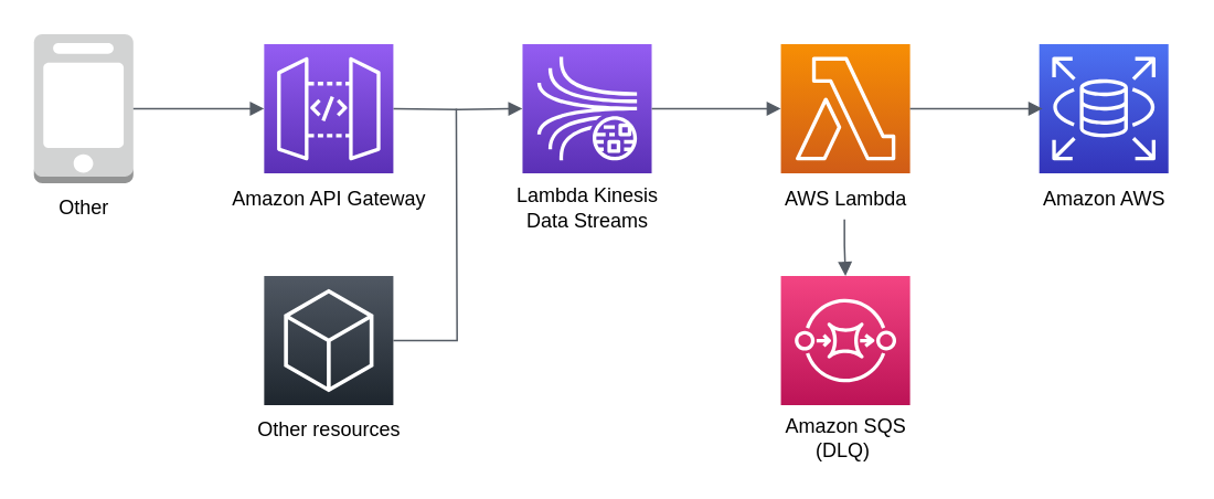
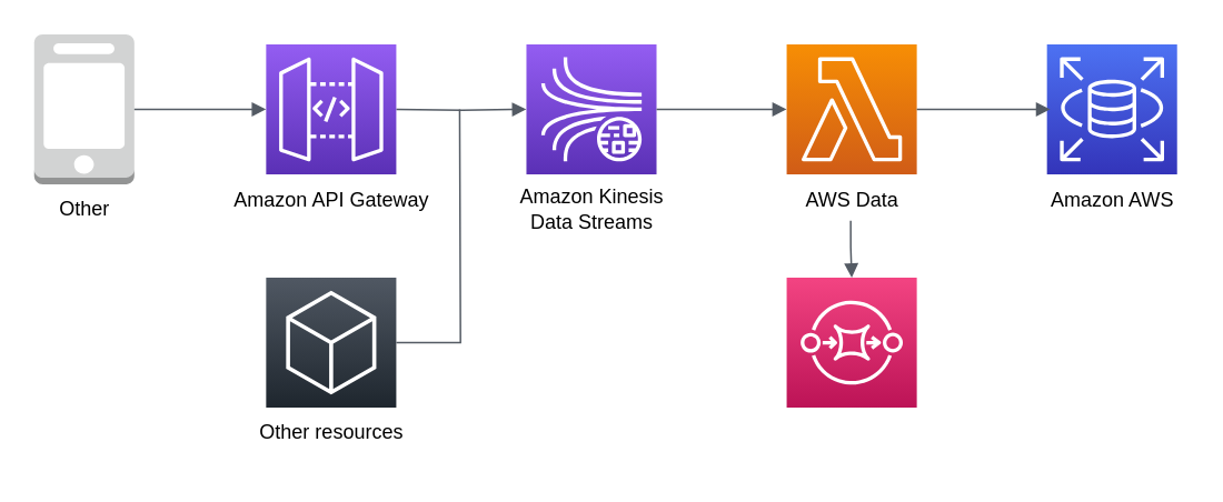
  <mxCell id="0" />
  <mxCell id="1" parent="0" />
  <mxCell id="2" value="" style="edgeStyle=orthogonalEdgeStyle;html=1;endArrow=block;elbow=vertical;startArrow=none;endFill=1;strokeColor=#545B64;rounded=0;exitX=1;exitY=0.5;exitDx=0;exitDy=0;exitPerimeter=0;entryX=0;entryY=0.5;entryDx=0;entryDy=0;entryPerimeter=0;" parent="1" target="4" edge="1"><mxGeometry width="100" relative="1" as="geometry"><mxPoint x="237" y="65" as="sourcePoint" /><mxPoint x="299" y="106" as="targetPoint" /><Array as="points" /></mxGeometry></mxCell>
  <mxCell id="3" value="" style="outlineConnect=0;dashed=0;verticalLabelPosition=bottom;verticalAlign=top;align=center;html=1;shape=mxgraph.aws3.mobile_client;fillColor=#D2D3D3;gradientColor=none;" parent="1" vertex="1"><mxGeometry x="20" y="20" width="60" height="90" as="geometry" /></mxCell>
  <mxCell id="4" value="" style="points=[[0,0,0],[0.25,0,0],[0.5,0,0],[0.75,0,0],[1,0,0],[0,1,0],[0.25,1,0],[0.5,1,0],[0.75,1,0],[1,1,0],[0,0.25,0],[0,0.5,0],[0,0.75,0],[1,0.25,0],[1,0.5,0],[1,0.75,0]];outlineConnect=0;fontColor=#232F3E;gradientColor=#945DF2;gradientDirection=north;fillColor=#5A30B5;strokeColor=#ffffff;dashed=0;verticalLabelPosition=bottom;verticalAlign=top;align=center;html=1;fontSize=12;fontStyle=0;aspect=fixed;shape=mxgraph.aws4.resourceIcon;resIcon=mxgraph.aws4.kinesis_data_streams;" parent="1" vertex="1"><mxGeometry x="315" y="26" width="78" height="78" as="geometry" /></mxCell>
  <mxCell id="5" value="" style="points=[[0,0,0],[0.25,0,0],[0.5,0,0],[0.75,0,0],[1,0,0],[0,1,0],[0.25,1,0],[0.5,1,0],[0.75,1,0],[1,1,0],[0,0.25,0],[0,0.5,0],[0,0.75,0],[1,0.25,0],[1,0.5,0],[1,0.75,0]];outlineConnect=0;fontColor=#232F3E;gradientColor=#F78E04;gradientDirection=north;fillColor=#D05C17;strokeColor=#ffffff;dashed=0;verticalLabelPosition=bottom;verticalAlign=top;align=center;html=1;fontSize=12;fontStyle=0;aspect=fixed;shape=mxgraph.aws4.resourceIcon;resIcon=mxgraph.aws4.lambda;" parent="1" vertex="1"><mxGeometry x="471" y="26" width="78" height="78" as="geometry" /></mxCell>
  <mxCell id="6" value="" style="points=[[0,0,0],[0.25,0,0],[0.5,0,0],[0.75,0,0],[1,0,0],[0,1,0],[0.25,1,0],[0.5,1,0],[0.75,1,0],[1,1,0],[0,0.25,0],[0,0.5,0],[0,0.75,0],[1,0.25,0],[1,0.5,0],[1,0.75,0]];outlineConnect=0;fontColor=#232F3E;gradientColor=#F34482;gradientDirection=north;fillColor=#BC1356;strokeColor=#ffffff;dashed=0;verticalLabelPosition=bottom;verticalAlign=top;align=center;html=1;fontSize=12;fontStyle=0;aspect=fixed;shape=mxgraph.aws4.resourceIcon;resIcon=mxgraph.aws4.sqs;" parent="1" vertex="1"><mxGeometry x="471" y="166" width="78" height="78" as="geometry" /></mxCell>
  <mxCell id="7" value="" style="points=[[0,0,0],[0.25,0,0],[0.5,0,0],[0.75,0,0],[1,0,0],[0,1,0],[0.25,1,0],[0.5,1,0],[0.75,1,0],[1,1,0],[0,0.25,0],[0,0.5,0],[0,0.75,0],[1,0.25,0],[1,0.5,0],[1,0.75,0]];outlineConnect=0;fontColor=#232F3E;gradientColor=#4D72F3;gradientDirection=north;fillColor=#3334B9;strokeColor=#ffffff;dashed=0;verticalLabelPosition=bottom;verticalAlign=top;align=center;html=1;fontSize=12;fontStyle=0;aspect=fixed;shape=mxgraph.aws4.resourceIcon;resIcon=mxgraph.aws4.rds;" parent="1" vertex="1"><mxGeometry x="627" y="26" width="78" height="78" as="geometry" /></mxCell>
  <mxCell id="8" value="" style="edgeStyle=orthogonalEdgeStyle;html=1;endArrow=block;elbow=vertical;startArrow=none;endFill=1;strokeColor=#545B64;rounded=0;exitX=1;exitY=0.5;exitDx=0;exitDy=0;exitPerimeter=0;entryX=0;entryY=0.5;entryDx=0;entryDy=0;entryPerimeter=0;" parent="1" source="4" target="5" edge="1"><mxGeometry width="100" relative="1" as="geometry"><mxPoint x="247" y="75" as="sourcePoint" /><mxPoint x="439" y="146" as="targetPoint" /><Array as="points" /></mxGeometry></mxCell>
  <mxCell id="9" value="" style="edgeStyle=orthogonalEdgeStyle;html=1;endArrow=block;elbow=vertical;startArrow=none;endFill=1;strokeColor=#545B64;rounded=0;exitX=1;exitY=0.5;exitDx=0;exitDy=0;exitPerimeter=0;" parent="1" source="5" edge="1"><mxGeometry width="100" relative="1" as="geometry"><mxPoint x="599" y="166" as="sourcePoint" /><mxPoint x="629" y="65" as="targetPoint" /><Array as="points" /></mxGeometry></mxCell>
  <mxCell id="10" value="" style="edgeStyle=orthogonalEdgeStyle;html=1;endArrow=block;elbow=vertical;startArrow=none;endFill=1;strokeColor=#545B64;rounded=0;entryX=0.5;entryY=0;entryDx=0;entryDy=0;entryPerimeter=0;exitX=0.493;exitY=1.09;exitDx=0;exitDy=0;exitPerimeter=0;" parent="1" source="15" target="6" edge="1"><mxGeometry width="100" relative="1" as="geometry"><mxPoint x="389" y="166" as="sourcePoint" /><mxPoint x="687" y="176" as="targetPoint" /><Array as="points" /></mxGeometry></mxCell>
  <mxCell id="11" value="" style="edgeStyle=orthogonalEdgeStyle;html=1;endArrow=block;elbow=vertical;startArrow=none;endFill=1;strokeColor=#545B64;rounded=0;exitX=1;exitY=0.5;exitDx=0;exitDy=0;exitPerimeter=0;entryX=0;entryY=0.5;entryDx=0;entryDy=0;entryPerimeter=0;" parent="1" source="3" edge="1"><mxGeometry width="100" relative="1" as="geometry"><mxPoint x="98" y="136" as="sourcePoint" /><mxPoint x="159" y="65" as="targetPoint" /><Array as="points" /></mxGeometry></mxCell>
  <mxCell id="12" value="Other" style="text;html=1;align=center;verticalAlign=middle;resizable=0;points=[];autosize=1;" parent="1" vertex="1"><mxGeometry x="25" y="115" width="50" height="20" as="geometry" /></mxCell>
- <mxCell id="13" value="Lambda Kinesis&lt;br&gt;Data Streams" style="text;html=1;align=center;verticalAlign=middle;resizable=0;points=[];autosize=1;" parent="1" vertex="1"><mxGeometry x="304" y="110" width="100" height="30" as="geometry" /></mxCell>
+ <mxCell id="13" value="Amazon Kinesis&lt;br&gt;Data Streams" style="text;html=1;align=center;verticalAlign=middle;resizable=0;points=[];autosize=1;" parent="1" vertex="1"><mxGeometry x="304" y="110" width="100" height="30" as="geometry" /></mxCell>
  <mxCell id="14" value="Amazon AWS" style="text;html=1;align=center;verticalAlign=middle;resizable=0;points=[];autosize=1;" parent="1" vertex="1"><mxGeometry x="621" y="110" width="90" height="20" as="geometry" /></mxCell>
- <mxCell id="15" value="AWS Lambda" style="text;html=1;align=center;verticalAlign=middle;resizable=0;points=[];autosize=1;" parent="1" vertex="1"><mxGeometry x="465" y="110" width="90" height="20" as="geometry" /></mxCell>
- <mxCell id="16" value="Amazon SQS&lt;br&gt;(DLQ)&amp;nbsp;" style="text;html=1;align=center;verticalAlign=middle;resizable=0;points=[];autosize=1;" parent="1" vertex="1"><mxGeometry x="465" y="249" width="90" height="30" as="geometry" /></mxCell>
+ <mxCell id="15" value="AWS Data" style="text;html=1;align=center;verticalAlign=middle;resizable=0;points=[];autosize=1;" parent="1" vertex="1"><mxGeometry x="465" y="110" width="90" height="20" as="geometry" /></mxCell>
  <mxCell id="17" value="" style="points=[[0,0,0],[0.25,0,0],[0.5,0,0],[0.75,0,0],[1,0,0],[0,1,0],[0.25,1,0],[0.5,1,0],[0.75,1,0],[1,1,0],[0,0.25,0],[0,0.5,0],[0,0.75,0],[1,0.25,0],[1,0.5,0],[1,0.75,0]];gradientDirection=north;outlineConnect=0;fontColor=#232F3E;gradientColor=#505863;fillColor=#1E262E;strokeColor=#ffffff;dashed=0;verticalLabelPosition=bottom;verticalAlign=top;align=center;html=1;fontSize=12;fontStyle=0;aspect=fixed;shape=mxgraph.aws4.resourceIcon;resIcon=mxgraph.aws4.general;" parent="1" vertex="1"><mxGeometry x="159" y="166" width="78" height="78" as="geometry" /></mxCell>
  <mxCell id="18" value="" style="edgeStyle=orthogonalEdgeStyle;html=1;endArrow=none;elbow=vertical;startArrow=none;endFill=0;strokeColor=#545B64;rounded=0;exitX=1;exitY=0.5;exitDx=0;exitDy=0;exitPerimeter=0;" parent="1" source="17" edge="1"><mxGeometry width="100" relative="1" as="geometry"><mxPoint x="247" y="75" as="sourcePoint" /><mxPoint x="275" y="65" as="targetPoint" /><Array as="points" /></mxGeometry></mxCell>
  <mxCell id="19" value="Other resources" style="text;html=1;align=center;verticalAlign=middle;resizable=0;points=[];autosize=1;" parent="1" vertex="1"><mxGeometry x="148" y="249" width="100" height="20" as="geometry" /></mxCell>
  <mxCell id="20" value="Amazon API Gateway" style="text;html=1;align=center;verticalAlign=middle;resizable=0;points=[];autosize=1;" parent="1" vertex="1"><mxGeometry x="133" y="110" width="130" height="20" as="geometry" /></mxCell>
  <mxCell id="21" value="" style="points=[[0,0,0],[0.25,0,0],[0.5,0,0],[0.75,0,0],[1,0,0],[0,1,0],[0.25,1,0],[0.5,1,0],[0.75,1,0],[1,1,0],[0,0.25,0],[0,0.5,0],[0,0.75,0],[1,0.25,0],[1,0.5,0],[1,0.75,0]];outlineConnect=0;fontColor=#232F3E;gradientColor=#945DF2;gradientDirection=north;fillColor=#5A30B5;strokeColor=#ffffff;dashed=0;verticalLabelPosition=bottom;verticalAlign=top;align=center;html=1;fontSize=12;fontStyle=0;aspect=fixed;shape=mxgraph.aws4.resourceIcon;resIcon=mxgraph.aws4.api_gateway;" vertex="1" parent="1"><mxGeometry x="159" y="26" width="78" height="78" as="geometry" /></mxCell>
